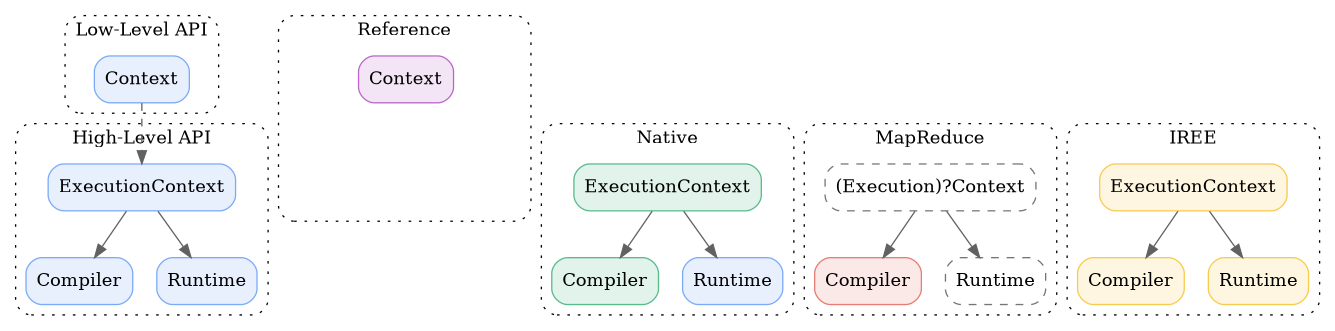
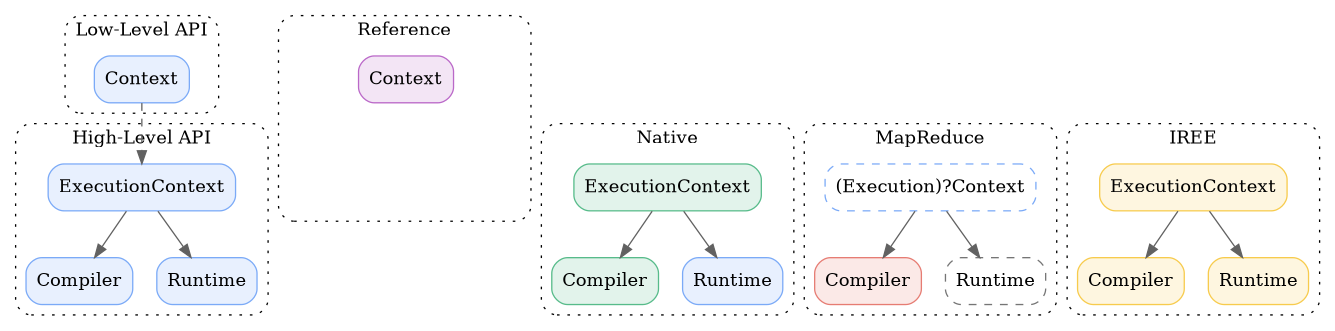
  digraph {
    newrank=true
    style="dotted,rounded"
    node [color="#7BAAF7" fillcolor="#E8F0FE" shape=box style="rounded,filled"]
    edge [color="#616161"]
    n1 [label=Context]
    n2 [color="#BA68C8" fillcolor="#F3E5F5" label=Context]
    n3 [label=ExecutionContext]
    n4 [color="#57BB8A" fillcolor="#E2F3EB" label=ExecutionContext]
-   n5 [color="#757575" fillcolor="#FFFFFF" label="(Execution)?Context" style="dashed,rounded"]
+   n5 [fillcolor="#FFFFFF" label="(Execution)?Context" style="dashed,rounded"]
    n6 [color="#F7CB4D" fillcolor="#FEF6E0" label=ExecutionContext]
    n7 [label=Compiler]
    n8 [label=Runtime]
    n9 [color="#57BB8A" fillcolor="#E2F3EB" label=Compiler]
    n10 [label=Runtime]
    n11 [color="#E67C73" fillcolor="#FBE9E7" label=Compiler]
    n12 [color="#757575" fillcolor="#FFFFFF" label=Runtime style="dashed,rounded"]
    n13 [color="#F7CB4D" fillcolor="#FEF6E0" label=Compiler]
    n14 [color="#F7CB4D" fillcolor="#FEF6E0" label=Runtime]
    n15 [label=Compiler style=invisible color="" fillcolor=""]
    n16 [label=Runtime style=invisible color="" fillcolor=""]
    subgraph sub_1 {
      rank=same
      n1
      n2
    }
    subgraph sub_2 {
      rank=same
      n3
      n4
      n5
      n6
    }
    subgraph sub_3 {
      rank=same
      n7
      n8
      n9
      n10
      n11
      n12
      n13
      n14
    }
    subgraph cluster_4 {
      label="High-Level API"
      n3
      n7
      n8
    }
    subgraph cluster_5 {
      label="Low-Level API"
      n1
    }
    subgraph cluster_6 {
      label=Native
      n4
      n9
      n10
    }
    subgraph cluster_7 {
      label=MapReduce
      n5
      n11
      n12
    }
    subgraph cluster_8 {
      label=IREE
      n6
      n13
      n14
    }
    subgraph cluster_9 {
      label=Reference
      n2
      n15
      n16
    }
    n1 -> n3 [style=dashed]
    n2 -> n15 [arrowhead=none style=invisible]
    n2 -> n16 [arrowhead=none style=invisible]
    n3 -> n7
    n3 -> n8
    n4 -> n9
    n4 -> n10
    n5 -> n11
    n5 -> n12
    n6 -> n13
    n6 -> n14
  }
